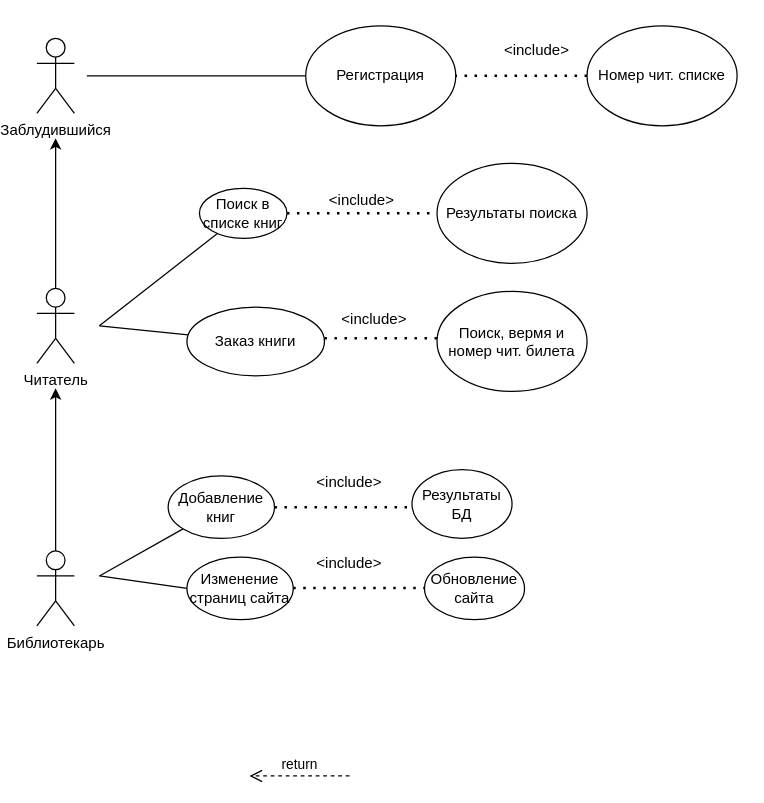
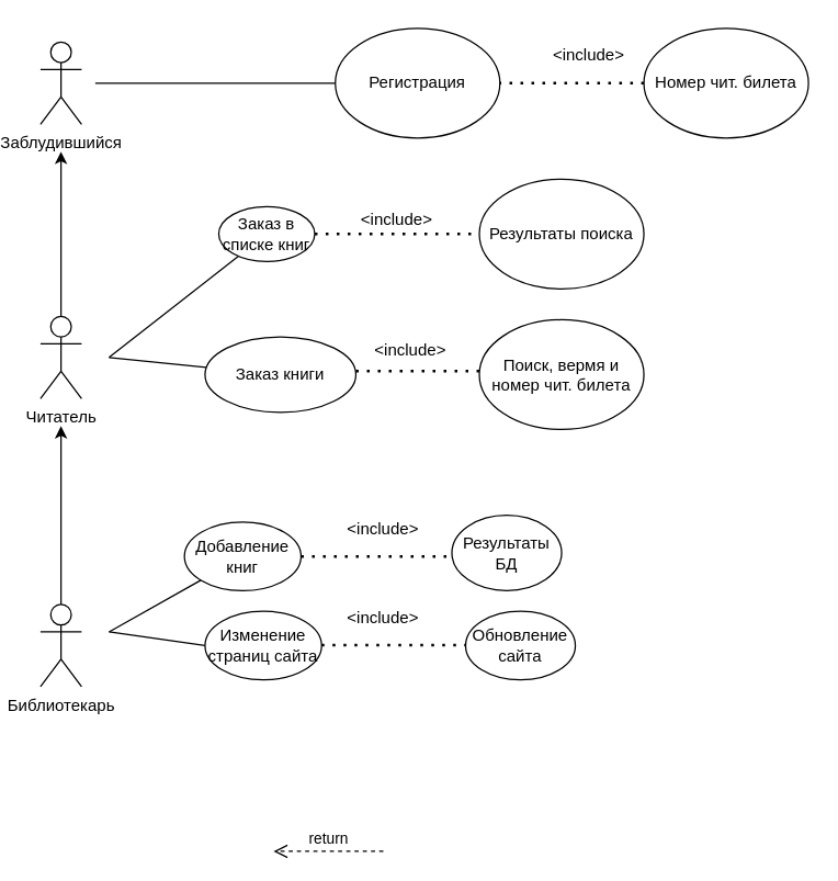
  <mxCell id="0" />
  <mxCell id="1" parent="0" />
  <mxCell id="2" value="Заблудившийся" style="shape=umlActor;verticalLabelPosition=bottom;verticalAlign=top;html=1;outlineConnect=0;" parent="1" vertex="1"><mxGeometry x="20" y="30" width="30" height="60" as="geometry" /></mxCell>
  <mxCell id="3" style="edgeStyle=orthogonalEdgeStyle;rounded=0;orthogonalLoop=1;jettySize=auto;html=1;" parent="1" source="4" edge="1"><mxGeometry relative="1" as="geometry"><mxPoint x="35" y="110" as="targetPoint" /></mxGeometry></mxCell>
  <mxCell id="4" value="Читатель" style="shape=umlActor;verticalLabelPosition=bottom;verticalAlign=top;html=1;outlineConnect=0;" parent="1" vertex="1"><mxGeometry x="20" y="230" width="30" height="60" as="geometry" /></mxCell>
  <mxCell id="5" style="edgeStyle=orthogonalEdgeStyle;rounded=0;orthogonalLoop=1;jettySize=auto;html=1;" parent="1" source="6" edge="1"><mxGeometry relative="1" as="geometry"><mxPoint x="35" y="310" as="targetPoint" /></mxGeometry></mxCell>
  <mxCell id="6" value="Библиотекарь" style="shape=umlActor;verticalLabelPosition=bottom;verticalAlign=top;html=1;outlineConnect=0;" parent="1" vertex="1"><mxGeometry x="20" y="440" width="30" height="60" as="geometry" /></mxCell>
  <mxCell id="7" value="" style="endArrow=none;html=1;" parent="1" target="8" edge="1"><mxGeometry width="50" height="50" relative="1" as="geometry"><mxPoint x="60" y="60" as="sourcePoint" /><mxPoint x="280" y="60" as="targetPoint" /></mxGeometry></mxCell>
  <mxCell id="8" value="Регистрация" style="ellipse;whiteSpace=wrap;html=1;" parent="1" vertex="1"><mxGeometry x="235" y="20" width="120" height="80" as="geometry" /></mxCell>
  <mxCell id="9" value="" style="endArrow=none;dashed=1;html=1;dashPattern=1 3;strokeWidth=2;entryX=1;entryY=0.5;entryDx=0;entryDy=0;" parent="1" target="8" edge="1"><mxGeometry width="50" height="50" relative="1" as="geometry"><mxPoint x="460" y="60" as="sourcePoint" /><mxPoint x="320" y="120" as="targetPoint" /></mxGeometry></mxCell>
- <mxCell id="10" value="Номер чит. списке" style="ellipse;whiteSpace=wrap;html=1;" parent="1" vertex="1"><mxGeometry x="460" y="20" width="120" height="80" as="geometry" /></mxCell>
+ <mxCell id="10" value="Номер чит. билета" style="ellipse;whiteSpace=wrap;html=1;" parent="1" vertex="1"><mxGeometry x="460" y="20" width="120" height="80" as="geometry" /></mxCell>
  <mxCell id="11" value="&amp;lt;include&amp;gt;" style="text;html=1;strokeColor=none;fillColor=none;align=center;verticalAlign=middle;whiteSpace=wrap;rounded=0;" parent="1" vertex="1"><mxGeometry x="400" y="30" width="40" height="20" as="geometry" /></mxCell>
  <mxCell id="12" value="" style="endArrow=none;html=1;" parent="1" target="13" edge="1"><mxGeometry width="50" height="50" relative="1" as="geometry"><mxPoint x="70" y="260" as="sourcePoint" /><mxPoint x="210" y="190" as="targetPoint" /></mxGeometry></mxCell>
- <mxCell id="13" value="Поиск в списке книг" style="ellipse;whiteSpace=wrap;html=1;" parent="1" vertex="1"><mxGeometry x="150" y="150" width="70" height="40" as="geometry" /></mxCell>
+ <mxCell id="13" value="Заказ в списке книг" style="ellipse;whiteSpace=wrap;html=1;" parent="1" vertex="1"><mxGeometry x="150" y="150" width="70" height="40" as="geometry" /></mxCell>
  <mxCell id="14" value="" style="endArrow=none;html=1;" parent="1" target="15" edge="1"><mxGeometry width="50" height="50" relative="1" as="geometry"><mxPoint x="70" y="260" as="sourcePoint" /><mxPoint x="170" y="280" as="targetPoint" /></mxGeometry></mxCell>
  <mxCell id="15" value="Заказ книги" style="ellipse;whiteSpace=wrap;html=1;" parent="1" vertex="1"><mxGeometry x="140" y="245" width="110" height="55" as="geometry" /></mxCell>
  <mxCell id="16" value="" style="endArrow=none;dashed=1;html=1;dashPattern=1 3;strokeWidth=2;" parent="1" edge="1"><mxGeometry width="50" height="50" relative="1" as="geometry"><mxPoint x="250" y="270" as="sourcePoint" /><mxPoint x="340" y="270" as="targetPoint" /></mxGeometry></mxCell>
  <mxCell id="17" value="" style="endArrow=none;dashed=1;html=1;dashPattern=1 3;strokeWidth=2;exitX=1;exitY=0.5;exitDx=0;exitDy=0;" parent="1" source="13" edge="1"><mxGeometry width="50" height="50" relative="1" as="geometry"><mxPoint x="250" y="270" as="sourcePoint" /><mxPoint x="340" y="170" as="targetPoint" /></mxGeometry></mxCell>
  <mxCell id="18" value="Результаты поиска" style="ellipse;whiteSpace=wrap;html=1;" parent="1" vertex="1"><mxGeometry x="340" y="130" width="120" height="80" as="geometry" /></mxCell>
  <mxCell id="19" value="Поиск, вермя и номер чит. билета" style="ellipse;whiteSpace=wrap;html=1;" parent="1" vertex="1"><mxGeometry x="340" y="232.5" width="120" height="80" as="geometry" /></mxCell>
  <mxCell id="20" value="&amp;lt;include&amp;gt;" style="text;html=1;strokeColor=none;fillColor=none;align=center;verticalAlign=middle;whiteSpace=wrap;rounded=0;" parent="1" vertex="1"><mxGeometry x="260" y="150" width="40" height="20" as="geometry" /></mxCell>
  <mxCell id="21" value="&amp;lt;include&amp;gt;" style="text;html=1;strokeColor=none;fillColor=none;align=center;verticalAlign=middle;whiteSpace=wrap;rounded=0;" parent="1" vertex="1"><mxGeometry x="270" y="245" width="40" height="20" as="geometry" /></mxCell>
  <mxCell id="22" value="" style="endArrow=none;html=1;" parent="1" target="24" edge="1"><mxGeometry width="50" height="50" relative="1" as="geometry"><mxPoint x="70" y="460" as="sourcePoint" /><mxPoint x="120" y="410" as="targetPoint" /></mxGeometry></mxCell>
  <mxCell id="23" value="" style="endArrow=none;html=1;" parent="1" edge="1"><mxGeometry width="50" height="50" relative="1" as="geometry"><mxPoint x="70" y="460" as="sourcePoint" /><mxPoint x="140" y="470" as="targetPoint" /></mxGeometry></mxCell>
  <mxCell id="24" value="Добавление книг" style="ellipse;whiteSpace=wrap;html=1;" parent="1" vertex="1"><mxGeometry x="125" y="380" width="85" height="50" as="geometry" /></mxCell>
  <mxCell id="25" value="" style="endArrow=none;dashed=1;html=1;dashPattern=1 3;strokeWidth=2;exitX=1;exitY=0.5;exitDx=0;exitDy=0;" parent="1" source="24" edge="1"><mxGeometry width="50" height="50" relative="1" as="geometry"><mxPoint x="270" y="440" as="sourcePoint" /><mxPoint x="320" y="405" as="targetPoint" /></mxGeometry></mxCell>
  <mxCell id="26" value="Изменение страниц сайта" style="ellipse;whiteSpace=wrap;html=1;" parent="1" vertex="1"><mxGeometry x="140" y="445" width="85" height="50" as="geometry" /></mxCell>
  <mxCell id="27" value="" style="endArrow=none;dashed=1;html=1;dashPattern=1 3;strokeWidth=2;exitX=1;exitY=0.5;exitDx=0;exitDy=0;" parent="1" edge="1"><mxGeometry width="50" height="50" relative="1" as="geometry"><mxPoint x="225" y="469.58" as="sourcePoint" /><mxPoint x="335" y="469.58" as="targetPoint" /></mxGeometry></mxCell>
  <mxCell id="28" value="Результаты БД" style="ellipse;whiteSpace=wrap;html=1;" parent="1" vertex="1"><mxGeometry x="320" y="375" width="80" height="55" as="geometry" /></mxCell>
  <mxCell id="29" value="Обновление сайта" style="ellipse;whiteSpace=wrap;html=1;" parent="1" vertex="1"><mxGeometry x="330" y="445" width="80" height="50" as="geometry" /></mxCell>
  <mxCell id="30" value="&amp;lt;include&amp;gt;" style="text;html=1;strokeColor=none;fillColor=none;align=center;verticalAlign=middle;whiteSpace=wrap;rounded=0;" parent="1" vertex="1"><mxGeometry x="250" y="375" width="40" height="20" as="geometry" /></mxCell>
  <mxCell id="31" value="&amp;lt;include&amp;gt;" style="text;html=1;strokeColor=none;fillColor=none;align=center;verticalAlign=middle;whiteSpace=wrap;rounded=0;" parent="1" vertex="1"><mxGeometry x="250" y="440" width="40" height="20" as="geometry" /></mxCell>
  <mxCell id="32" value="return" style="html=1;verticalAlign=bottom;endArrow=open;dashed=1;endSize=8;" edge="1" parent="1"><mxGeometry relative="1" as="geometry"><mxPoint x="270" y="620" as="sourcePoint" /><mxPoint x="190" y="620" as="targetPoint" /></mxGeometry></mxCell>
